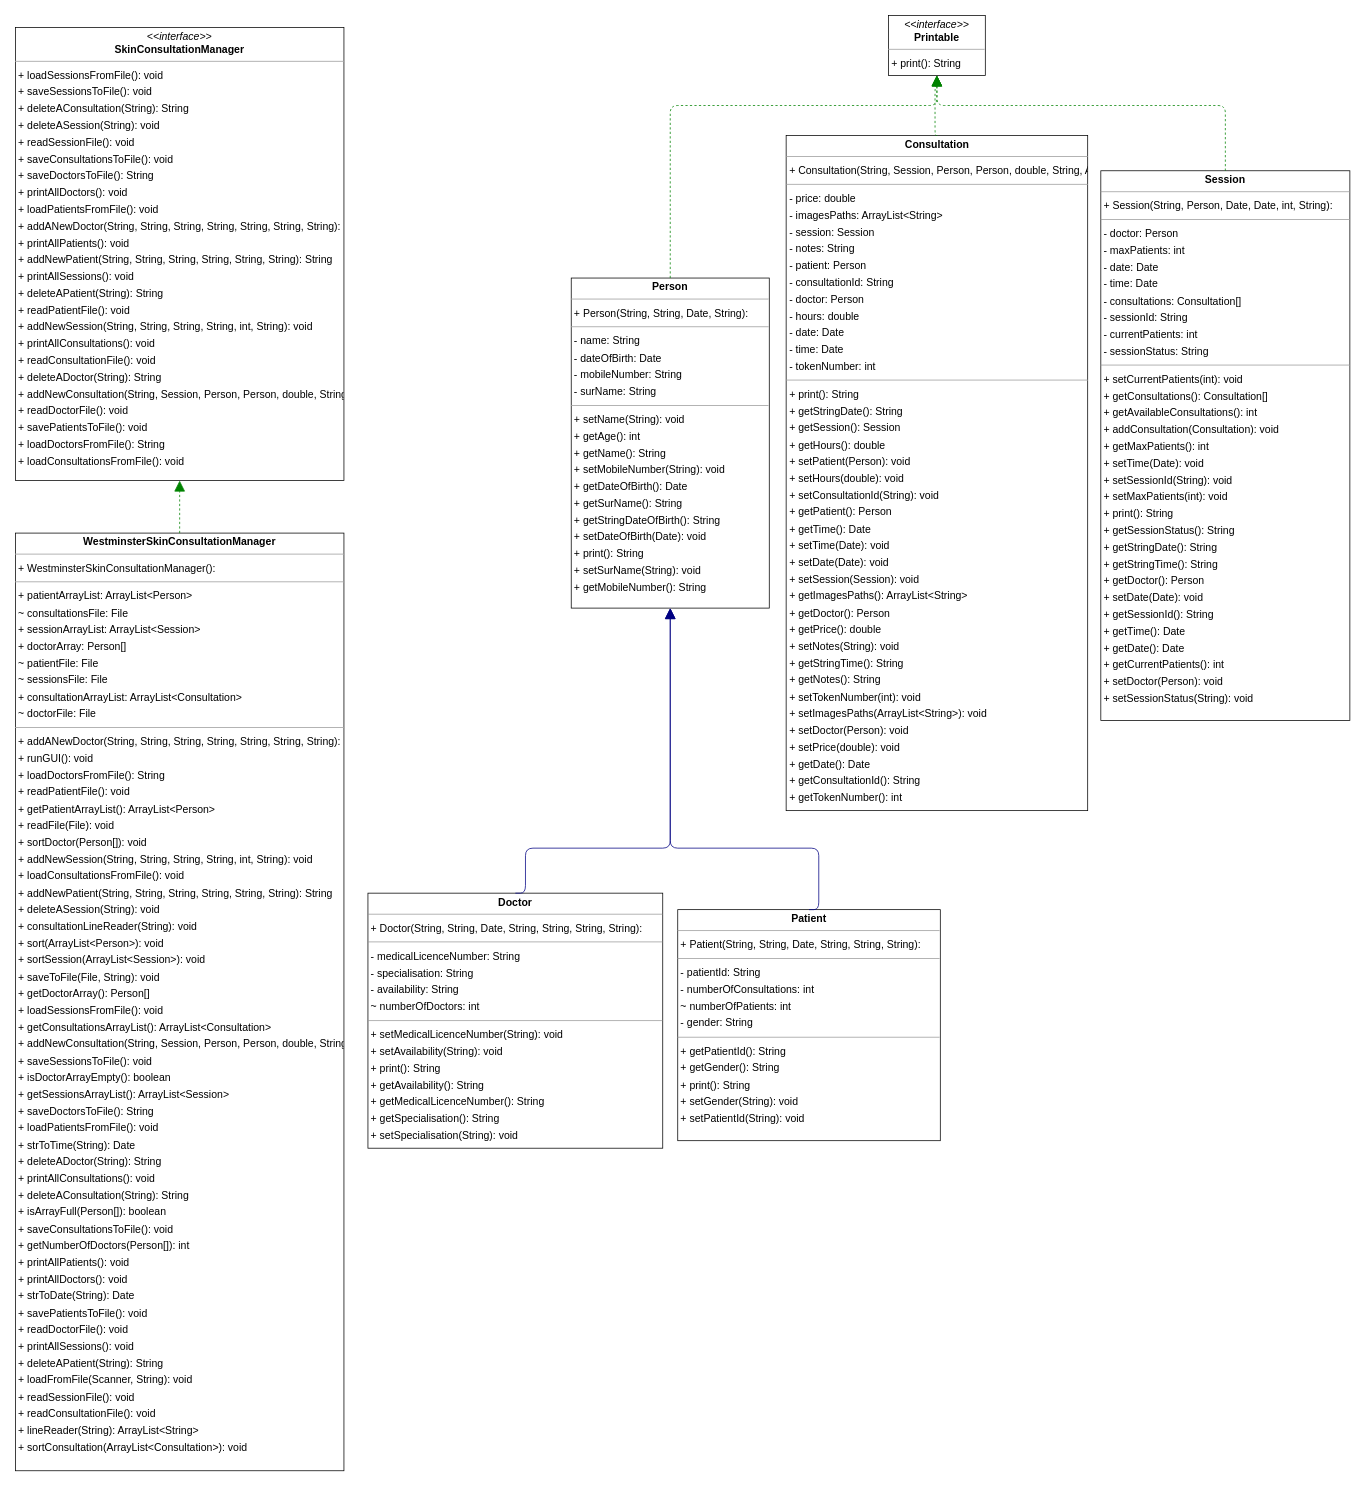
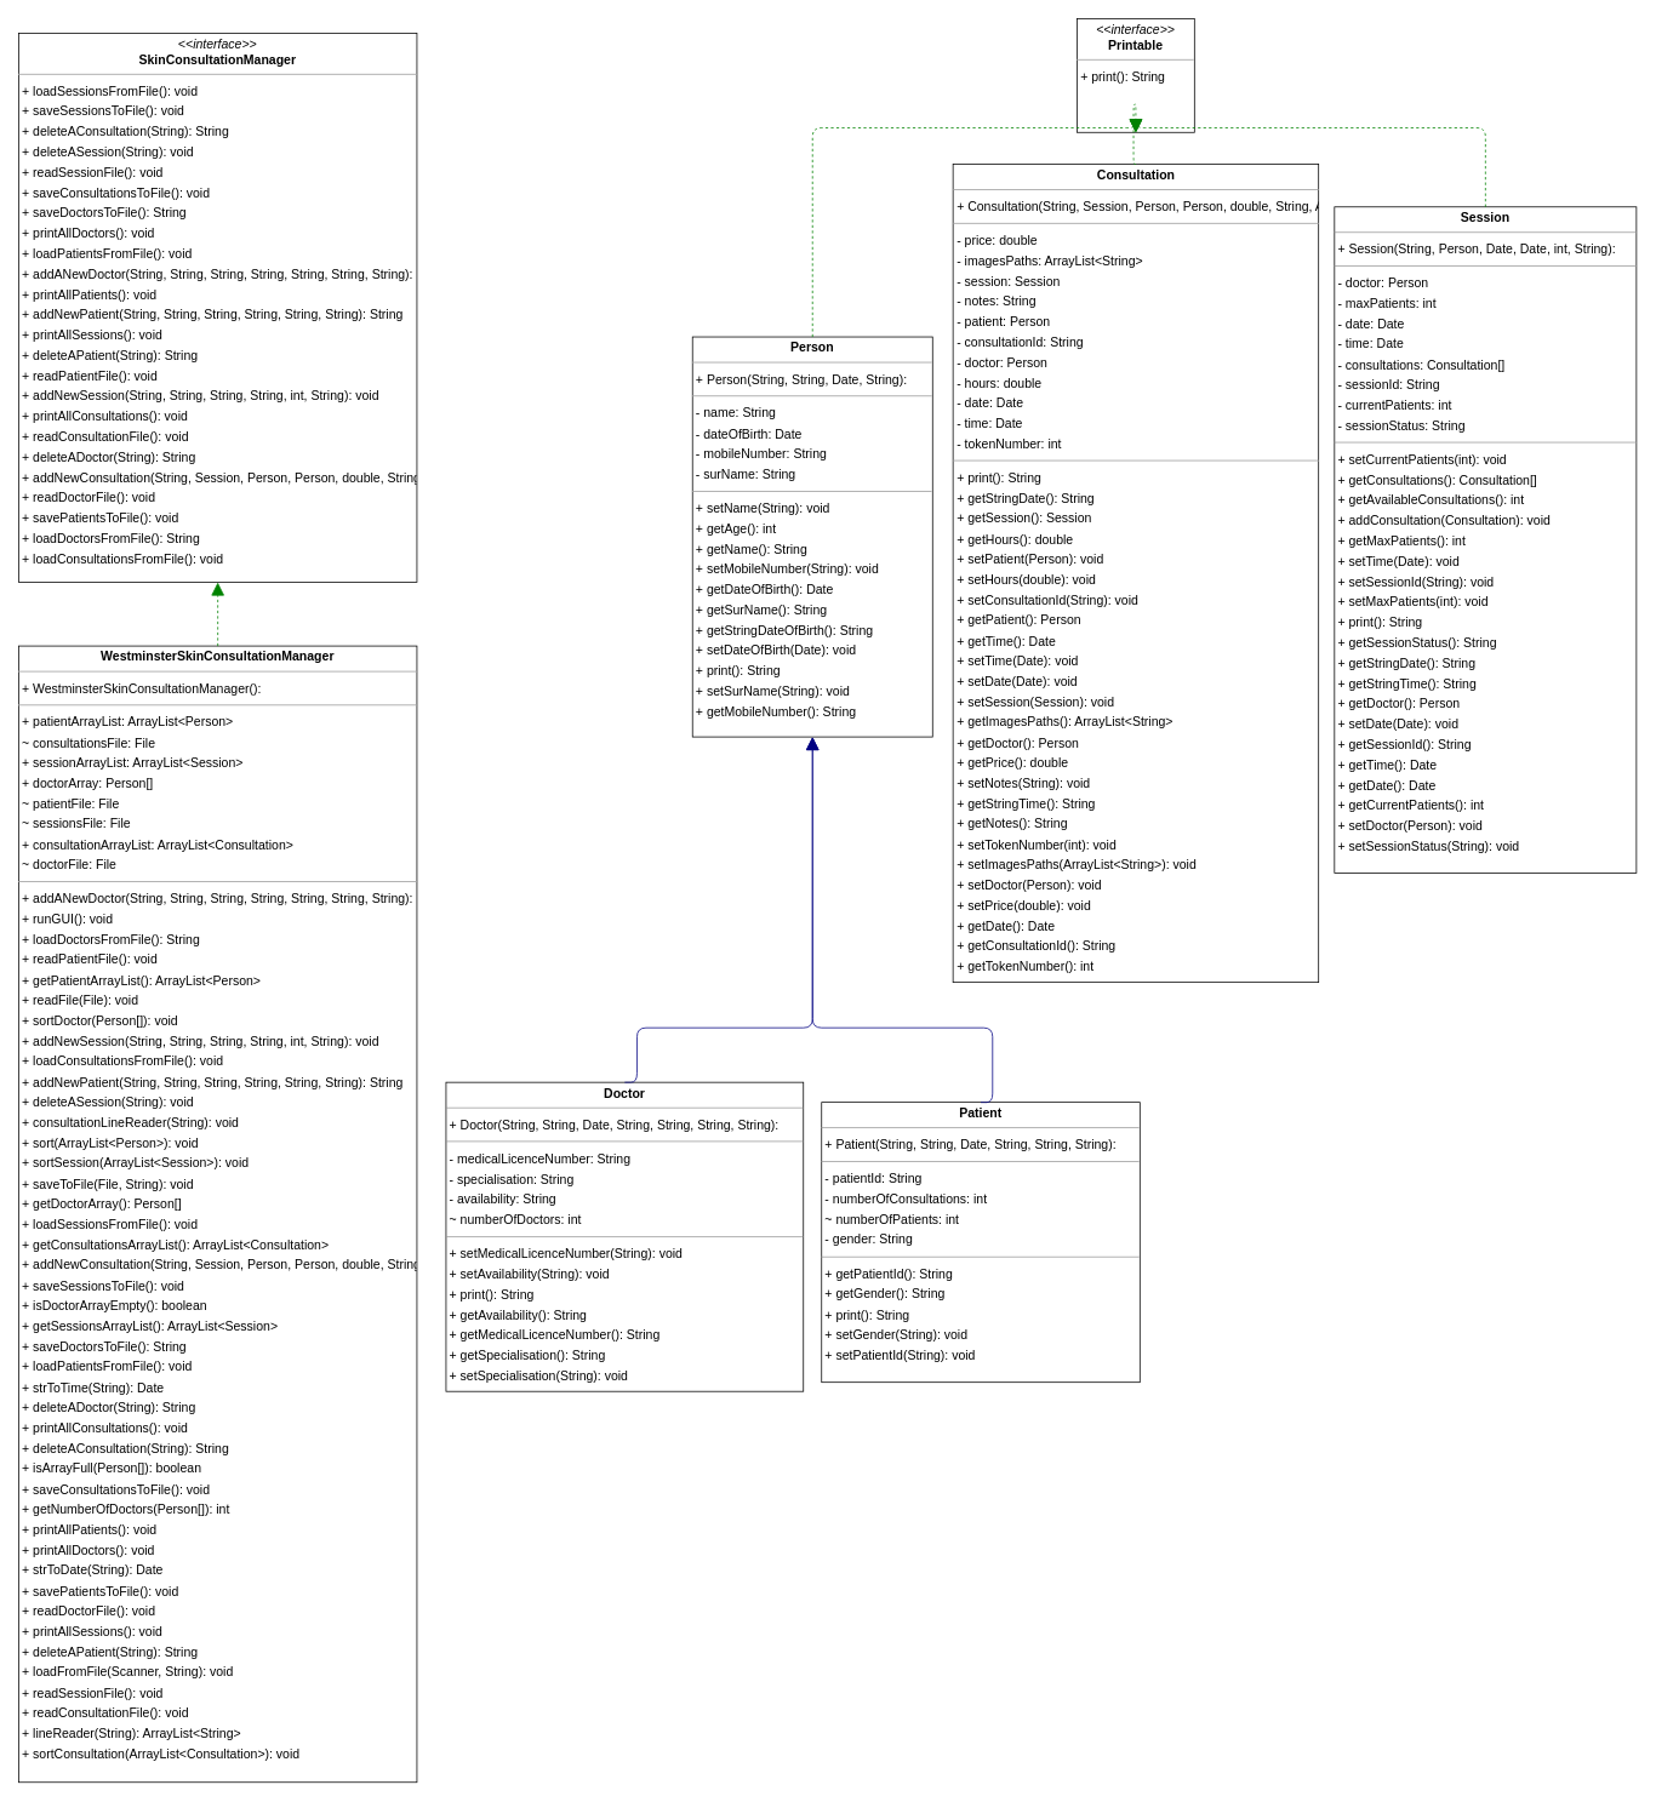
  <mxCell id="0" />
  <mxCell id="1" parent="0" />
  <mxCell id="2" value="&lt;p style=&quot;margin:0px;margin-top:4px;text-align:center;&quot;&gt;&lt;b&gt;Consultation&lt;/b&gt;&lt;/p&gt;&lt;hr size=&quot;1&quot;/&gt;&lt;p style=&quot;margin:0 0 0 4px;line-height:1.6;&quot;&gt;+ Consultation(String, Session, Person, Person, double, String, ArrayList&amp;lt;String&amp;gt;): &lt;/p&gt;&lt;hr size=&quot;1&quot;/&gt;&lt;p style=&quot;margin:0 0 0 4px;line-height:1.6;&quot;&gt;- price: double&lt;br/&gt;- imagesPaths: ArrayList&amp;lt;String&amp;gt;&lt;br/&gt;- session: Session&lt;br/&gt;- notes: String&lt;br/&gt;- patient: Person&lt;br/&gt;- consultationId: String&lt;br/&gt;- doctor: Person&lt;br/&gt;- hours: double&lt;br/&gt;- date: Date&lt;br/&gt;- time: Date&lt;br/&gt;- tokenNumber: int&lt;/p&gt;&lt;hr size=&quot;1&quot;/&gt;&lt;p style=&quot;margin:0 0 0 4px;line-height:1.6;&quot;&gt;+ print(): String&lt;br/&gt;+ getStringDate(): String&lt;br/&gt;+ getSession(): Session&lt;br/&gt;+ getHours(): double&lt;br/&gt;+ setPatient(Person): void&lt;br/&gt;+ setHours(double): void&lt;br/&gt;+ setConsultationId(String): void&lt;br/&gt;+ getPatient(): Person&lt;br/&gt;+ getTime(): Date&lt;br/&gt;+ setTime(Date): void&lt;br/&gt;+ setDate(Date): void&lt;br/&gt;+ setSession(Session): void&lt;br/&gt;+ getImagesPaths(): ArrayList&amp;lt;String&amp;gt;&lt;br/&gt;+ getDoctor(): Person&lt;br/&gt;+ getPrice(): double&lt;br/&gt;+ setNotes(String): void&lt;br/&gt;+ getStringTime(): String&lt;br/&gt;+ getNotes(): String&lt;br/&gt;+ setTokenNumber(int): void&lt;br/&gt;+ setImagesPaths(ArrayList&amp;lt;String&amp;gt;): void&lt;br/&gt;+ setDoctor(Person): void&lt;br/&gt;+ setPrice(double): void&lt;br/&gt;+ getDate(): Date&lt;br/&gt;+ getConsultationId(): String&lt;br/&gt;+ getTokenNumber(): int&lt;/p&gt;" style="verticalAlign=top;align=left;overflow=fill;fontSize=14;fontFamily=Helvetica;html=1;rounded=0;shadow=0;comic=0;labelBackgroundColor=none;strokeWidth=1;" parent="1" vertex="1"><mxGeometry x="1047.5" y="180" width="402" height="900" as="geometry" /></mxCell>
  <mxCell id="3" value="&lt;p style=&quot;margin:0px;margin-top:4px;text-align:center;&quot;&gt;&lt;b&gt;Doctor&lt;/b&gt;&lt;/p&gt;&lt;hr size=&quot;1&quot;/&gt;&lt;p style=&quot;margin:0 0 0 4px;line-height:1.6;&quot;&gt;+ Doctor(String, String, Date, String, String, String, String): &lt;/p&gt;&lt;hr size=&quot;1&quot;/&gt;&lt;p style=&quot;margin:0 0 0 4px;line-height:1.6;&quot;&gt;- medicalLicenceNumber: String&lt;br/&gt;- specialisation: String&lt;br/&gt;- availability: String&lt;br/&gt;~ numberOfDoctors: int&lt;/p&gt;&lt;hr size=&quot;1&quot;/&gt;&lt;p style=&quot;margin:0 0 0 4px;line-height:1.6;&quot;&gt;+ setMedicalLicenceNumber(String): void&lt;br/&gt;+ setAvailability(String): void&lt;br/&gt;+ print(): String&lt;br/&gt;+ getAvailability(): String&lt;br/&gt;+ getMedicalLicenceNumber(): String&lt;br/&gt;+ getSpecialisation(): String&lt;br/&gt;+ setSpecialisation(String): void&lt;/p&gt;" style="verticalAlign=top;align=left;overflow=fill;fontSize=14;fontFamily=Helvetica;html=1;rounded=0;shadow=0;comic=0;labelBackgroundColor=none;strokeWidth=1;" parent="1" vertex="1"><mxGeometry x="490" y="1190" width="393" height="340" as="geometry" /></mxCell>
  <mxCell id="4" value="&lt;p style=&quot;margin:0px;margin-top:4px;text-align:center;&quot;&gt;&lt;b&gt;Patient&lt;/b&gt;&lt;/p&gt;&lt;hr size=&quot;1&quot;/&gt;&lt;p style=&quot;margin:0 0 0 4px;line-height:1.6;&quot;&gt;+ Patient(String, String, Date, String, String, String): &lt;/p&gt;&lt;hr size=&quot;1&quot;/&gt;&lt;p style=&quot;margin:0 0 0 4px;line-height:1.6;&quot;&gt;- patientId: String&lt;br/&gt;- numberOfConsultations: int&lt;br/&gt;~ numberOfPatients: int&lt;br/&gt;- gender: String&lt;/p&gt;&lt;hr size=&quot;1&quot;/&gt;&lt;p style=&quot;margin:0 0 0 4px;line-height:1.6;&quot;&gt;+ getPatientId(): String&lt;br/&gt;+ getGender(): String&lt;br/&gt;+ print(): String&lt;br/&gt;+ setGender(String): void&lt;br/&gt;+ setPatientId(String): void&lt;/p&gt;" style="verticalAlign=top;align=left;overflow=fill;fontSize=14;fontFamily=Helvetica;html=1;rounded=0;shadow=0;comic=0;labelBackgroundColor=none;strokeWidth=1;" parent="1" vertex="1"><mxGeometry x="903" y="1212" width="350" height="308" as="geometry" /></mxCell>
  <mxCell id="5" value="&lt;p style=&quot;margin:0px;margin-top:4px;text-align:center;&quot;&gt;&lt;b&gt;Person&lt;/b&gt;&lt;/p&gt;&lt;hr size=&quot;1&quot;/&gt;&lt;p style=&quot;margin:0 0 0 4px;line-height:1.6;&quot;&gt;+ Person(String, String, Date, String): &lt;/p&gt;&lt;hr size=&quot;1&quot;/&gt;&lt;p style=&quot;margin:0 0 0 4px;line-height:1.6;&quot;&gt;- name: String&lt;br/&gt;- dateOfBirth: Date&lt;br/&gt;- mobileNumber: String&lt;br/&gt;- surName: String&lt;/p&gt;&lt;hr size=&quot;1&quot;/&gt;&lt;p style=&quot;margin:0 0 0 4px;line-height:1.6;&quot;&gt;+ setName(String): void&lt;br/&gt;+ getAge(): int&lt;br/&gt;+ getName(): String&lt;br/&gt;+ setMobileNumber(String): void&lt;br/&gt;+ getDateOfBirth(): Date&lt;br/&gt;+ getSurName(): String&lt;br/&gt;+ getStringDateOfBirth(): String&lt;br/&gt;+ setDateOfBirth(Date): void&lt;br/&gt;+ print(): String&lt;br/&gt;+ setSurName(String): void&lt;br/&gt;+ getMobileNumber(): String&lt;/p&gt;" style="verticalAlign=top;align=left;overflow=fill;fontSize=14;fontFamily=Helvetica;html=1;rounded=0;shadow=0;comic=0;labelBackgroundColor=none;strokeWidth=1;" parent="1" vertex="1"><mxGeometry x="761" y="370" width="264" height="440" as="geometry" /></mxCell>
- <mxCell id="6" value="&lt;p style=&quot;margin:0px;margin-top:4px;text-align:center;&quot;&gt;&lt;i&gt;&amp;lt;&amp;lt;interface&amp;gt;&amp;gt;&lt;/i&gt;&lt;br/&gt;&lt;b&gt;Printable&lt;/b&gt;&lt;/p&gt;&lt;hr size=&quot;1&quot;/&gt;&lt;p style=&quot;margin:0 0 0 4px;line-height:1.6;&quot;&gt;+ print(): String&lt;/p&gt;" style="verticalAlign=top;align=left;overflow=fill;fontSize=14;fontFamily=Helvetica;html=1;rounded=0;shadow=0;comic=0;labelBackgroundColor=none;strokeWidth=1;" parent="1" vertex="1"><mxGeometry x="1184" y="20" width="129" height="80" as="geometry" /></mxCell>
+ <mxCell id="6" value="&lt;p style=&quot;margin:0px;margin-top:4px;text-align:center;&quot;&gt;&lt;i&gt;&amp;lt;&amp;lt;interface&amp;gt;&amp;gt;&lt;/i&gt;&lt;br/&gt;&lt;b&gt;Printable&lt;/b&gt;&lt;/p&gt;&lt;hr size=&quot;1&quot;/&gt;&lt;p style=&quot;margin:0 0 0 4px;line-height:1.6;&quot;&gt;+ print(): String&lt;/p&gt;" style="verticalAlign=top;align=left;overflow=fill;fontSize=14;fontFamily=Helvetica;html=1;rounded=0;shadow=0;comic=0;labelBackgroundColor=none;strokeWidth=1;" parent="1" vertex="1"><mxGeometry x="1184" y="20" width="129" height="125" as="geometry" /></mxCell>
  <mxCell id="7" value="&lt;p style=&quot;margin:0px;margin-top:4px;text-align:center;&quot;&gt;&lt;b&gt;Session&lt;/b&gt;&lt;/p&gt;&lt;hr size=&quot;1&quot;/&gt;&lt;p style=&quot;margin:0 0 0 4px;line-height:1.6;&quot;&gt;+ Session(String, Person, Date, Date, int, String): &lt;/p&gt;&lt;hr size=&quot;1&quot;/&gt;&lt;p style=&quot;margin:0 0 0 4px;line-height:1.6;&quot;&gt;- doctor: Person&lt;br/&gt;- maxPatients: int&lt;br/&gt;- date: Date&lt;br/&gt;- time: Date&lt;br/&gt;- consultations: Consultation[]&lt;br/&gt;- sessionId: String&lt;br/&gt;- currentPatients: int&lt;br/&gt;- sessionStatus: String&lt;/p&gt;&lt;hr size=&quot;1&quot;/&gt;&lt;p style=&quot;margin:0 0 0 4px;line-height:1.6;&quot;&gt;+ setCurrentPatients(int): void&lt;br/&gt;+ getConsultations(): Consultation[]&lt;br/&gt;+ getAvailableConsultations(): int&lt;br/&gt;+ addConsultation(Consultation): void&lt;br/&gt;+ getMaxPatients(): int&lt;br/&gt;+ setTime(Date): void&lt;br/&gt;+ setSessionId(String): void&lt;br/&gt;+ setMaxPatients(int): void&lt;br/&gt;+ print(): String&lt;br/&gt;+ getSessionStatus(): String&lt;br/&gt;+ getStringDate(): String&lt;br/&gt;+ getStringTime(): String&lt;br/&gt;+ getDoctor(): Person&lt;br/&gt;+ setDate(Date): void&lt;br/&gt;+ getSessionId(): String&lt;br/&gt;+ getTime(): Date&lt;br/&gt;+ getDate(): Date&lt;br/&gt;+ getCurrentPatients(): int&lt;br/&gt;+ setDoctor(Person): void&lt;br/&gt;+ setSessionStatus(String): void&lt;/p&gt;" style="verticalAlign=top;align=left;overflow=fill;fontSize=14;fontFamily=Helvetica;html=1;rounded=0;shadow=0;comic=0;labelBackgroundColor=none;strokeWidth=1;" parent="1" vertex="1"><mxGeometry x="1467" y="227" width="332" height="733" as="geometry" /></mxCell>
  <mxCell id="8" value="&lt;p style=&quot;margin:0px;margin-top:4px;text-align:center;&quot;&gt;&lt;i&gt;&amp;lt;&amp;lt;interface&amp;gt;&amp;gt;&lt;/i&gt;&lt;br/&gt;&lt;b&gt;SkinConsultationManager&lt;/b&gt;&lt;/p&gt;&lt;hr size=&quot;1&quot;/&gt;&lt;p style=&quot;margin:0 0 0 4px;line-height:1.6;&quot;&gt;+ loadSessionsFromFile(): void&lt;br/&gt;+ saveSessionsToFile(): void&lt;br/&gt;+ deleteAConsultation(String): String&lt;br/&gt;+ deleteASession(String): void&lt;br/&gt;+ readSessionFile(): void&lt;br/&gt;+ saveConsultationsToFile(): void&lt;br/&gt;+ saveDoctorsToFile(): String&lt;br/&gt;+ printAllDoctors(): void&lt;br/&gt;+ loadPatientsFromFile(): void&lt;br/&gt;+ addANewDoctor(String, String, String, String, String, String, String): String&lt;br/&gt;+ printAllPatients(): void&lt;br/&gt;+ addNewPatient(String, String, String, String, String, String): String&lt;br/&gt;+ printAllSessions(): void&lt;br/&gt;+ deleteAPatient(String): String&lt;br/&gt;+ readPatientFile(): void&lt;br/&gt;+ addNewSession(String, String, String, String, int, String): void&lt;br/&gt;+ printAllConsultations(): void&lt;br/&gt;+ readConsultationFile(): void&lt;br/&gt;+ deleteADoctor(String): String&lt;br/&gt;+ addNewConsultation(String, Session, Person, Person, double, String, ArrayList&amp;lt;String&amp;gt;): String&lt;br/&gt;+ readDoctorFile(): void&lt;br/&gt;+ savePatientsToFile(): void&lt;br/&gt;+ loadDoctorsFromFile(): String&lt;br/&gt;+ loadConsultationsFromFile(): void&lt;/p&gt;" style="verticalAlign=top;align=left;overflow=fill;fontSize=14;fontFamily=Helvetica;html=1;rounded=0;shadow=0;comic=0;labelBackgroundColor=none;strokeWidth=1;" parent="1" vertex="1"><mxGeometry x="20" y="36" width="438" height="604" as="geometry" /></mxCell>
  <mxCell id="9" value="&lt;p style=&quot;margin:0px;margin-top:4px;text-align:center;&quot;&gt;&lt;b&gt;WestminsterSkinConsultationManager&lt;/b&gt;&lt;/p&gt;&lt;hr size=&quot;1&quot;/&gt;&lt;p style=&quot;margin:0 0 0 4px;line-height:1.6;&quot;&gt;+ WestminsterSkinConsultationManager(): &lt;/p&gt;&lt;hr size=&quot;1&quot;/&gt;&lt;p style=&quot;margin:0 0 0 4px;line-height:1.6;&quot;&gt;+ patientArrayList: ArrayList&amp;lt;Person&amp;gt;&lt;br/&gt;~ consultationsFile: File&lt;br/&gt;+ sessionArrayList: ArrayList&amp;lt;Session&amp;gt;&lt;br/&gt;+ doctorArray: Person[]&lt;br/&gt;~ patientFile: File&lt;br/&gt;~ sessionsFile: File&lt;br/&gt;+ consultationArrayList: ArrayList&amp;lt;Consultation&amp;gt;&lt;br/&gt;~ doctorFile: File&lt;/p&gt;&lt;hr size=&quot;1&quot;/&gt;&lt;p style=&quot;margin:0 0 0 4px;line-height:1.6;&quot;&gt;+ addANewDoctor(String, String, String, String, String, String, String): String&lt;br/&gt;+ runGUI(): void&lt;br/&gt;+ loadDoctorsFromFile(): String&lt;br/&gt;+ readPatientFile(): void&lt;br/&gt;+ getPatientArrayList(): ArrayList&amp;lt;Person&amp;gt;&lt;br/&gt;+ readFile(File): void&lt;br/&gt;+ sortDoctor(Person[]): void&lt;br/&gt;+ addNewSession(String, String, String, String, int, String): void&lt;br/&gt;+ loadConsultationsFromFile(): void&lt;br/&gt;+ addNewPatient(String, String, String, String, String, String): String&lt;br/&gt;+ deleteASession(String): void&lt;br/&gt;+ consultationLineReader(String): void&lt;br/&gt;+ sort(ArrayList&amp;lt;Person&amp;gt;): void&lt;br/&gt;+ sortSession(ArrayList&amp;lt;Session&amp;gt;): void&lt;br/&gt;+ saveToFile(File, String): void&lt;br/&gt;+ getDoctorArray(): Person[]&lt;br/&gt;+ loadSessionsFromFile(): void&lt;br/&gt;+ getConsultationsArrayList(): ArrayList&amp;lt;Consultation&amp;gt;&lt;br/&gt;+ addNewConsultation(String, Session, Person, Person, double, String, ArrayList&amp;lt;String&amp;gt;): String&lt;br/&gt;+ saveSessionsToFile(): void&lt;br/&gt;+ isDoctorArrayEmpty(): boolean&lt;br/&gt;+ getSessionsArrayList(): ArrayList&amp;lt;Session&amp;gt;&lt;br/&gt;+ saveDoctorsToFile(): String&lt;br/&gt;+ loadPatientsFromFile(): void&lt;br/&gt;+ strToTime(String): Date&lt;br/&gt;+ deleteADoctor(String): String&lt;br/&gt;+ printAllConsultations(): void&lt;br/&gt;+ deleteAConsultation(String): String&lt;br/&gt;+ isArrayFull(Person[]): boolean&lt;br/&gt;+ saveConsultationsToFile(): void&lt;br/&gt;+ getNumberOfDoctors(Person[]): int&lt;br/&gt;+ printAllPatients(): void&lt;br/&gt;+ printAllDoctors(): void&lt;br/&gt;+ strToDate(String): Date&lt;br/&gt;+ savePatientsToFile(): void&lt;br/&gt;+ readDoctorFile(): void&lt;br/&gt;+ printAllSessions(): void&lt;br/&gt;+ deleteAPatient(String): String&lt;br/&gt;+ loadFromFile(Scanner, String): void&lt;br/&gt;+ readSessionFile(): void&lt;br/&gt;+ readConsultationFile(): void&lt;br/&gt;+ lineReader(String): ArrayList&amp;lt;String&amp;gt;&lt;br/&gt;+ sortConsultation(ArrayList&amp;lt;Consultation&amp;gt;): void&lt;/p&gt;" style="verticalAlign=top;align=left;overflow=fill;fontSize=14;fontFamily=Helvetica;html=1;rounded=0;shadow=0;comic=0;labelBackgroundColor=none;strokeWidth=1;" parent="1" vertex="1"><mxGeometry x="20" y="710" width="438" height="1250" as="geometry" /></mxCell>
  <mxCell id="10" value="" style="html=1;rounded=1;edgeStyle=orthogonalEdgeStyle;dashed=1;startArrow=none;endArrow=block;endSize=12;strokeColor=#008200;exitX=0.500;exitY=0.000;exitDx=0;exitDy=0;entryX=0.500;entryY=1.001;entryDx=0;entryDy=0;" parent="1" source="2" target="6" edge="1"><mxGeometry width="50" height="50" relative="1" as="geometry"><Array as="points"><mxPoint x="1246" y="114" /><mxPoint x="1248" y="114" /></Array></mxGeometry></mxCell>
  <mxCell id="11" value="" style="html=1;rounded=1;edgeStyle=orthogonalEdgeStyle;dashed=0;startArrow=none;endArrow=block;endSize=12;strokeColor=#000082;exitX=0.500;exitY=0.000;exitDx=0;exitDy=0;entryX=0.500;entryY=1.000;entryDx=0;entryDy=0;" parent="1" source="3" target="5" edge="1"><mxGeometry width="50" height="50" relative="1" as="geometry"><Array as="points"><mxPoint x="700" y="1190" /><mxPoint x="700" y="1130" /><mxPoint x="893" y="1130" /></Array></mxGeometry></mxCell>
  <mxCell id="12" value="" style="html=1;rounded=1;edgeStyle=orthogonalEdgeStyle;dashed=0;startArrow=none;endArrow=block;endSize=12;strokeColor=#000082;exitX=0.500;exitY=0.000;exitDx=0;exitDy=0;entryX=0.500;entryY=1.000;entryDx=0;entryDy=0;" parent="1" source="4" target="5" edge="1"><mxGeometry width="50" height="50" relative="1" as="geometry"><Array as="points"><mxPoint x="1091" y="1212" /><mxPoint x="1091" y="1130" /><mxPoint x="893" y="1130" /></Array></mxGeometry></mxCell>
  <mxCell id="13" value="" style="html=1;rounded=1;edgeStyle=orthogonalEdgeStyle;dashed=1;startArrow=none;endArrow=block;endSize=12;strokeColor=#008200;exitX=0.500;exitY=0.000;exitDx=0;exitDy=0;entryX=0.500;entryY=1.001;entryDx=0;entryDy=0;" parent="1" source="5" target="6" edge="1"><mxGeometry width="50" height="50" relative="1" as="geometry"><Array as="points"><mxPoint x="893" y="140" /><mxPoint x="1249" y="140" /></Array></mxGeometry></mxCell>
  <mxCell id="14" value="" style="html=1;rounded=1;edgeStyle=orthogonalEdgeStyle;dashed=1;startArrow=none;endArrow=block;endSize=12;strokeColor=#008200;exitX=0.500;exitY=0.000;exitDx=0;exitDy=0;entryX=0.500;entryY=1.001;entryDx=0;entryDy=0;" parent="1" source="7" target="6" edge="1"><mxGeometry width="50" height="50" relative="1" as="geometry"><Array as="points"><mxPoint x="1633" y="140" /><mxPoint x="1249" y="140" /></Array></mxGeometry></mxCell>
  <mxCell id="15" value="" style="html=1;rounded=1;edgeStyle=orthogonalEdgeStyle;dashed=1;startArrow=none;endArrow=block;endSize=12;strokeColor=#008200;exitX=0.500;exitY=0.000;exitDx=0;exitDy=0;entryX=0.500;entryY=1.000;entryDx=0;entryDy=0;" parent="1" source="9" target="8" edge="1"><mxGeometry width="50" height="50" relative="1" as="geometry"><Array as="points" /></mxGeometry></mxCell>
